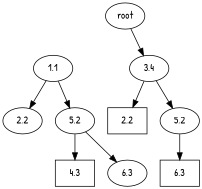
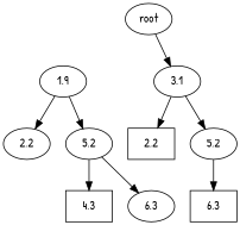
  digraph {
    fontname="Patrick Hand"
    node [fontname="Patrick Hand"]
    edge [fontname="Patrick Hand"]
    x11 [style=invis width=.1]
-   "3,1" [label="3,4"]
-   "1,1"
+   "3,1"
+   "1,1" [label="1,9"]
    n4 [label="2,2"]
    n5 [label="5,2"]
    n6 [label="2,2" shape=box]
    n7 [label="5,2"]
    n8 [label="6,3"]
    n9 [label="6,3" shape=box]
    n10 [label="4,3" shape=box]
    x12 [style=invis width=.1]
    root
    subgraph sub_1 {
      rank=same
      x11
      "3,1"
      "1,1"
    }
    subgraph sub_2 {
      rank=same
      n4
      n5
      n6
      n7
    }
    subgraph sub_3 {
      rank=same
      n8
      n9
      n10
    }
    x11 -> "3,1" [style=invis]
    "3,1" -> n6
    "3,1" -> n7
    "1,1" -> x11 [style=invis]
    "1,1" -> n4
    "1,1" -> n5
    n4 -> n5 [style=invis]
    n5 -> n6 [style=invis]
    n5 -> n8
    n5 -> n10
    n6 -> n7 [style=invis]
    n7 -> n9
    n8 -> n9 [style=invis]
    n10 -> n8 [style=invis]
    root -> x11 [style=invis]
    root -> "3,1"
  }
